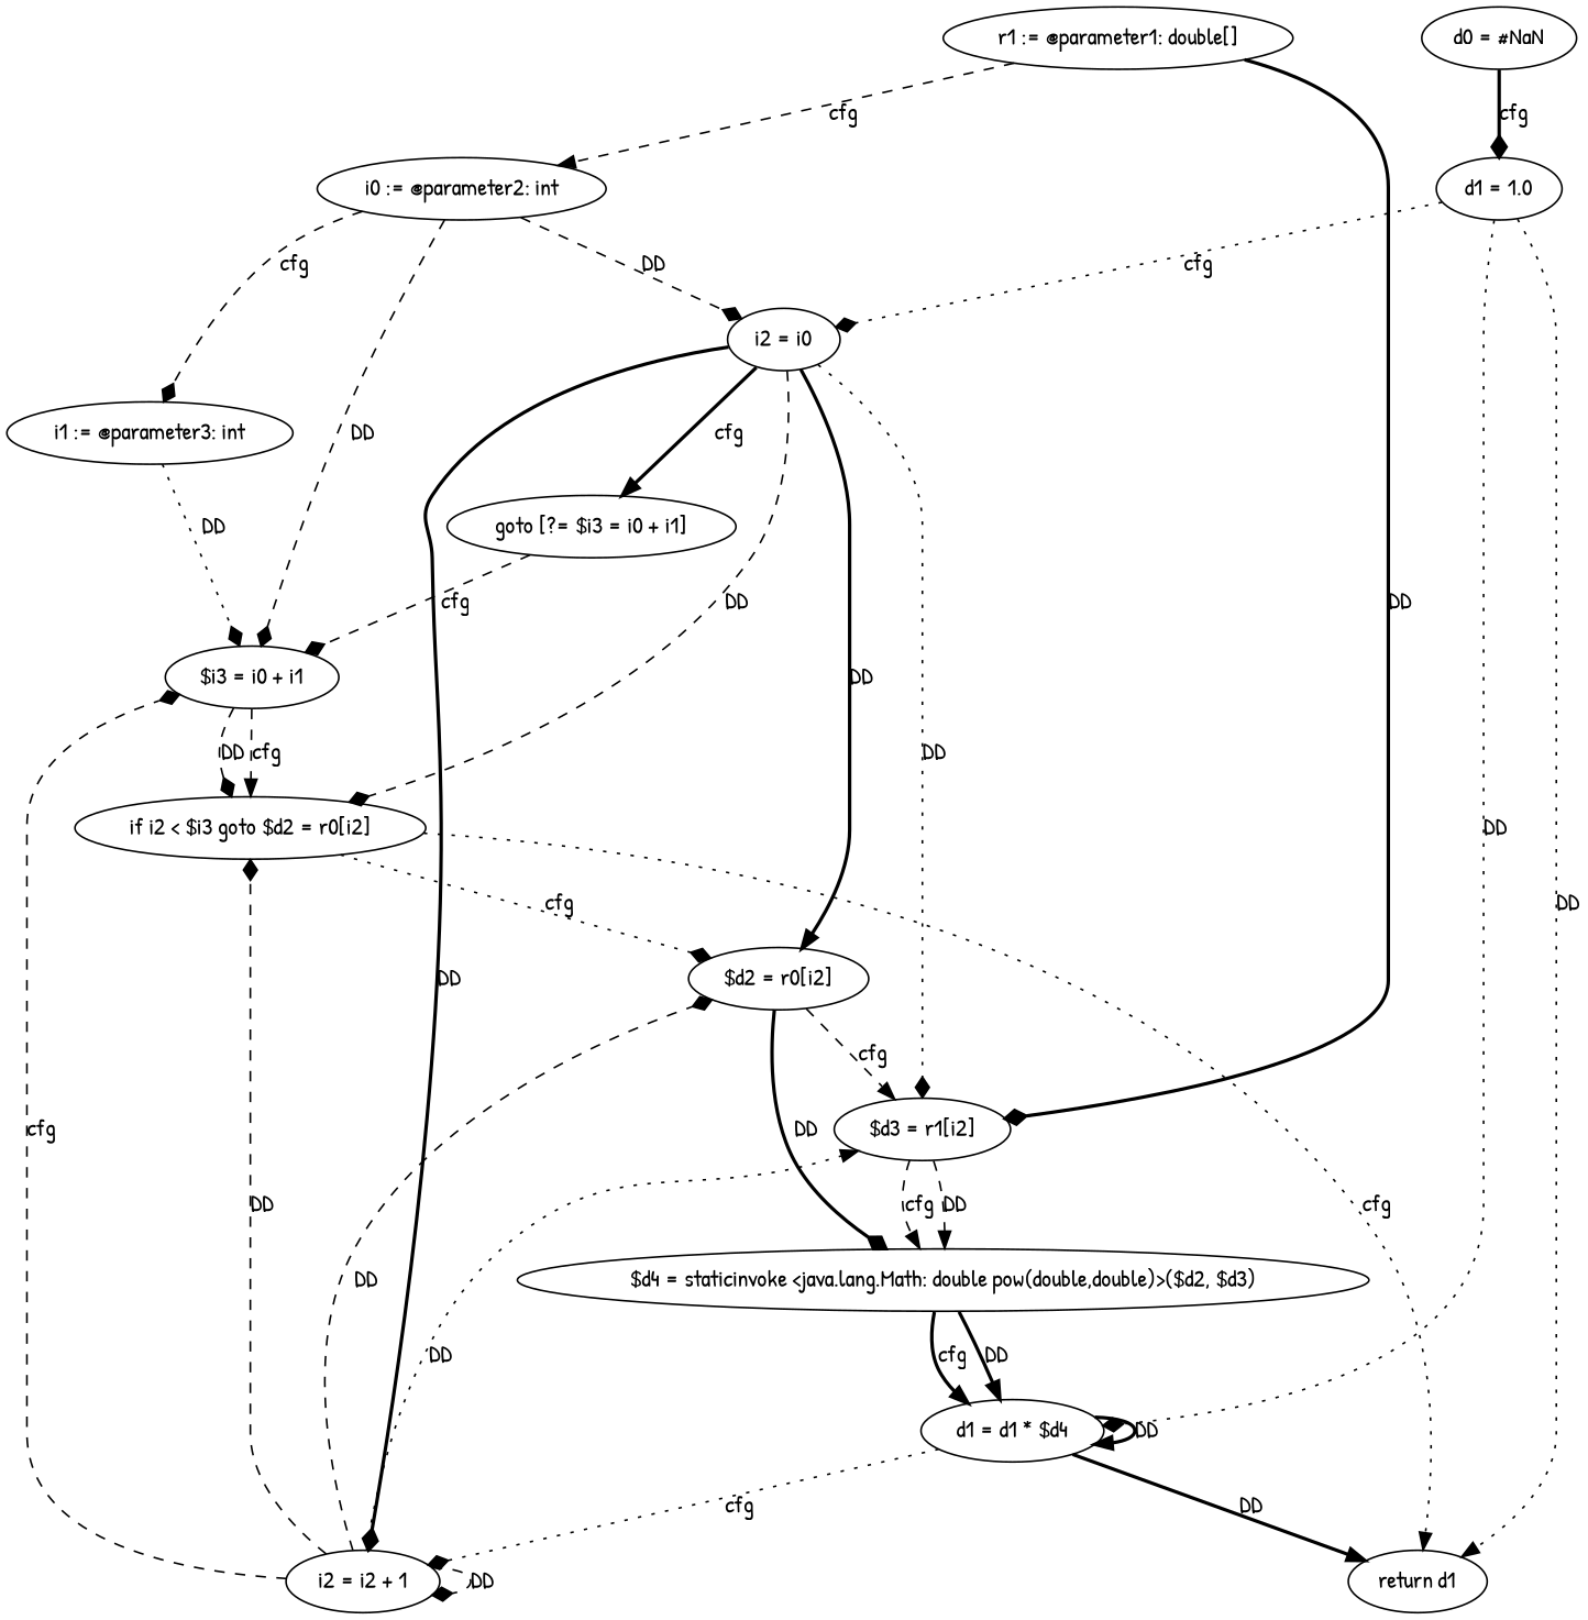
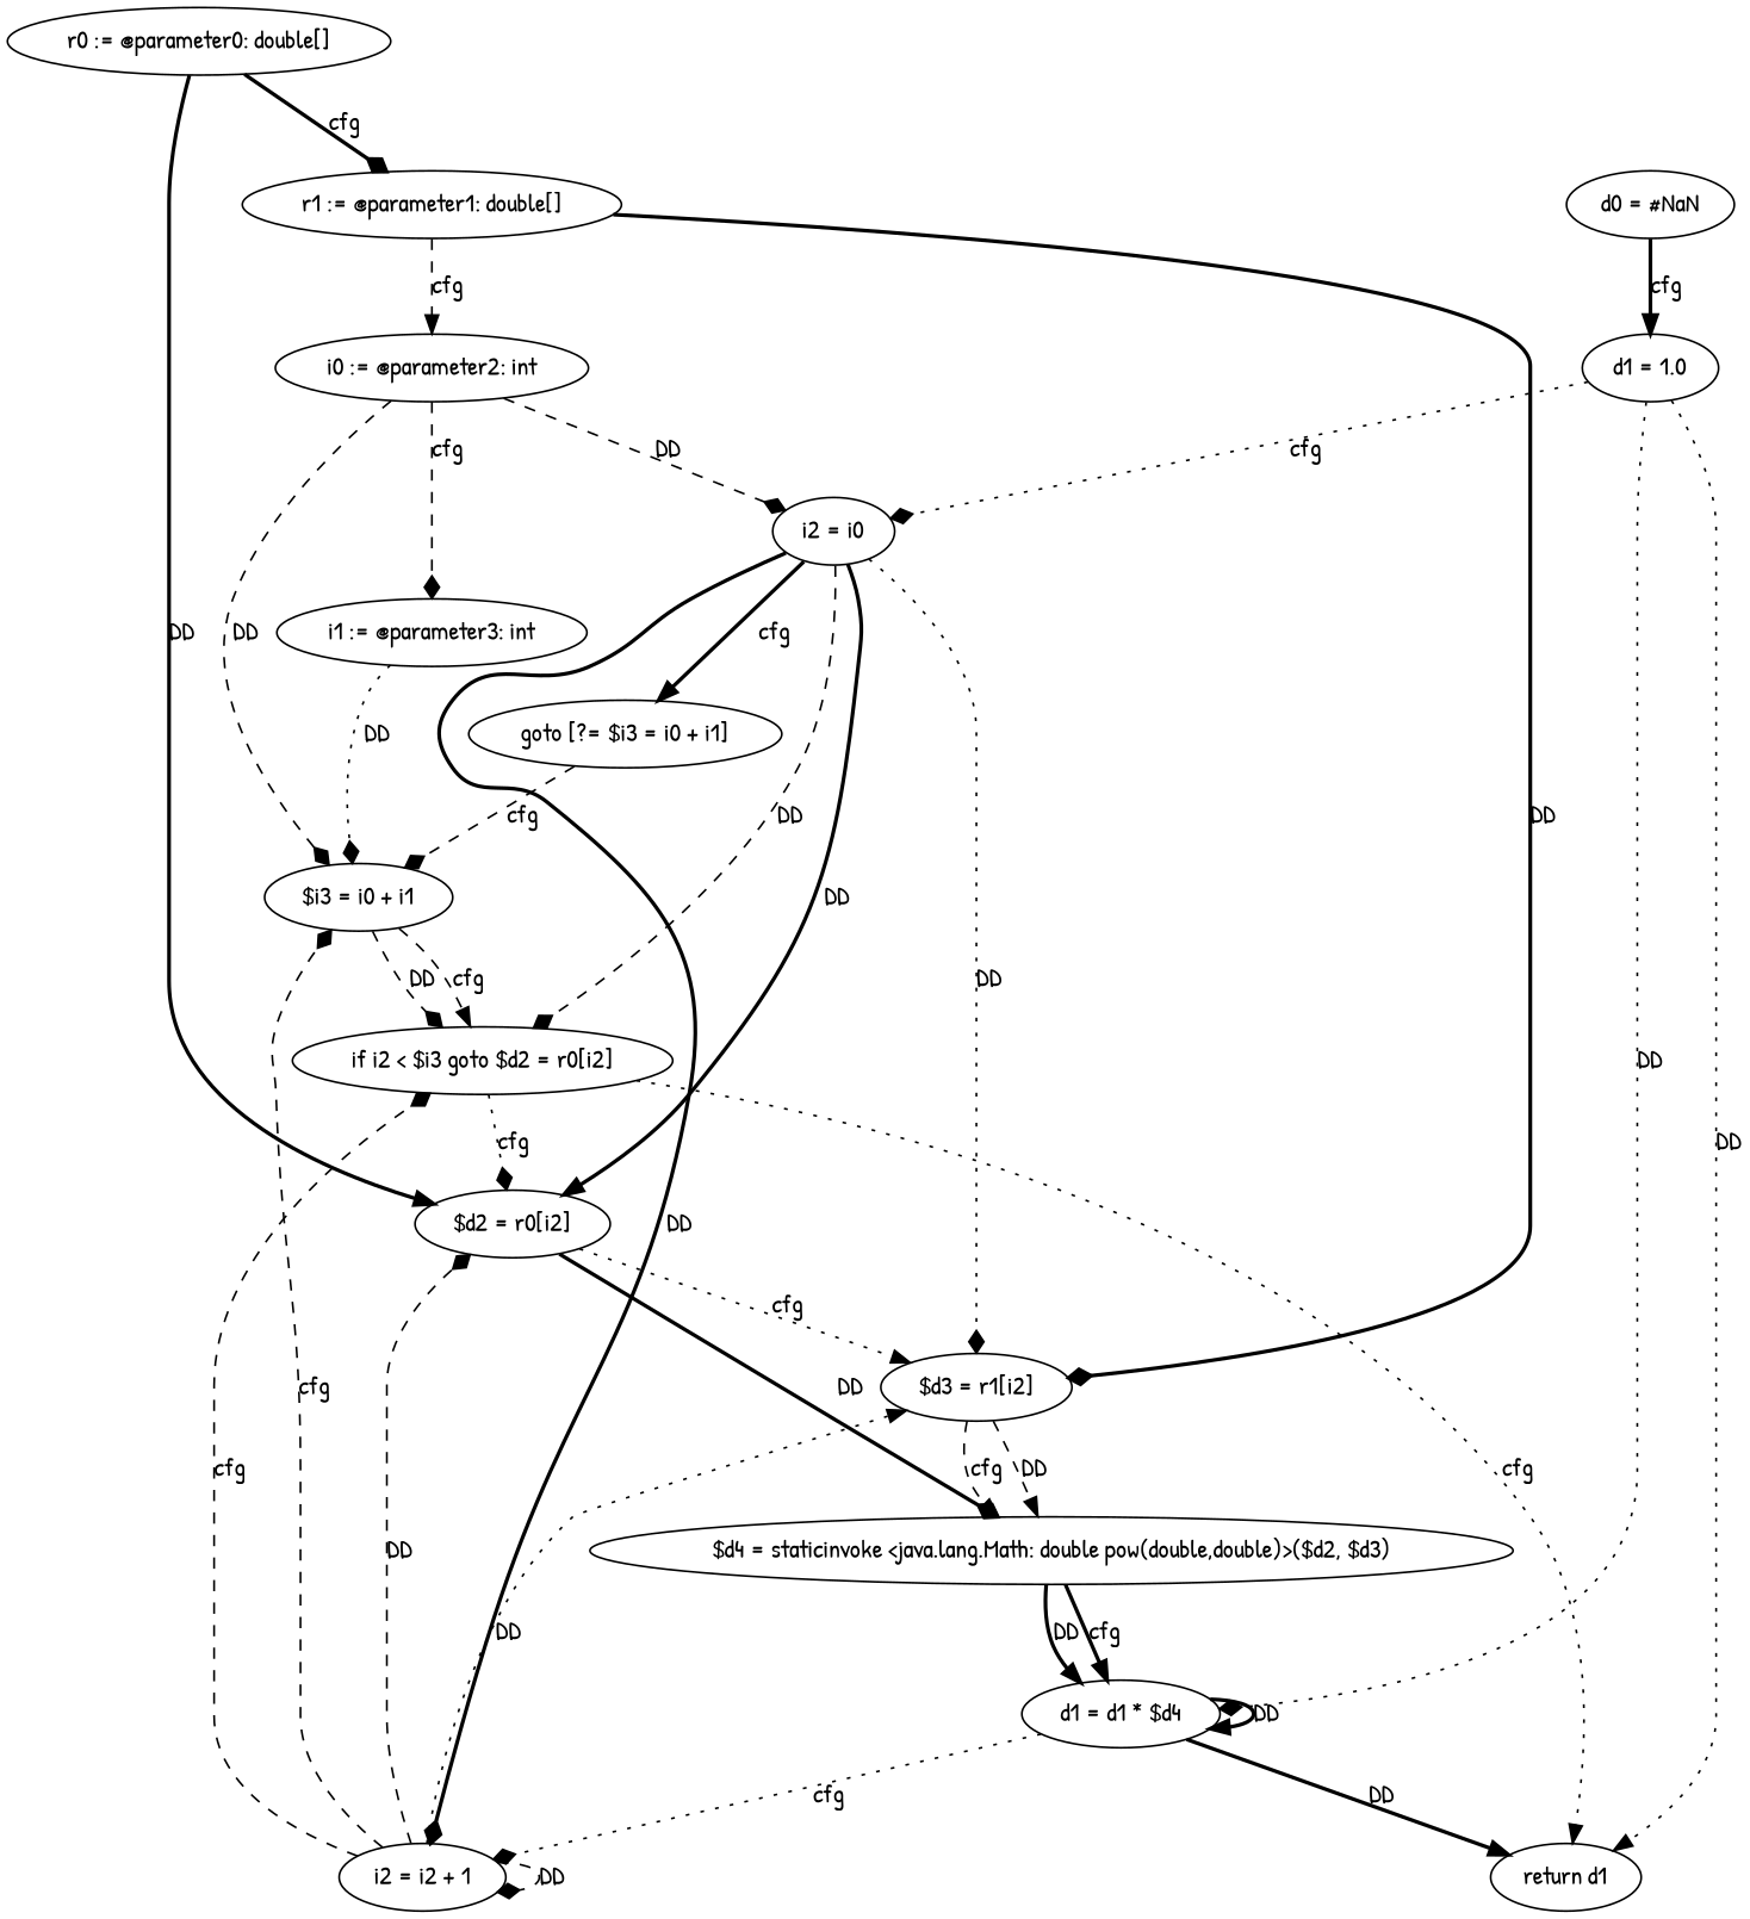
  digraph {
    fontname="Patrick Hand"
    node [fontname="Patrick Hand"]
    edge [arrowhead=diamond fontname="Patrick Hand" style=dashed]
+   n1 [label="r0 := @parameter0: double[]"]
    n2 [label="r1 := @parameter1: double[]"]
    n3 [label="$d2 = r0[i2]"]
    n4 [label="i0 := @parameter2: int"]
    n5 [label="$d3 = r1[i2]"]
    n6 [label="$d4 = staticinvoke <java.lang.Math: double pow(double,double)>($d2, $d3)"]
    n7 [label="i1 := @parameter3: int"]
    n8 [label="i2 = i0"]
    n9 [label="$i3 = i0 + i1"]
    n10 [label="goto [?= $i3 = i0 + i1]"]
    n11 [label="i2 = i2 + 1"]
    n12 [label="if i2 < $i3 goto $d2 = r0[i2]"]
    n13 [label="d0 = #NaN"]
    n14 [label="d1 = 1.0"]
    n15 [label="d1 = d1 * $d4"]
    n16 [label="return d1"]
+   n1 -> n2 [label=cfg style=bold]
+   n1 -> n3 [arrowhead=normal label=DD style=bold]
    n2 -> n4 [arrowhead=normal label=cfg]
    n2 -> n5 [label=DD style=bold]
-   n3 -> n5 [arrowhead=normal label=cfg]
+   n3 -> n5 [arrowhead=normal label=cfg style=dotted]
    n3 -> n6 [label=DD style=bold]
    n4 -> n7 [label=cfg]
    n4 -> n8 [label=DD]
    n4 -> n9 [label=DD]
    n5 -> n6 [arrowhead=normal label=DD]
    n5 -> n6 [arrowhead=normal label=cfg]
    n6 -> n15 [arrowhead=normal label=DD style=bold]
    n6 -> n15 [arrowhead=normal label=cfg style=bold]
    n7 -> n9 [label=DD style=dotted]
    n8 -> n3 [arrowhead=normal label=DD style=bold]
    n8 -> n5 [label=DD style=dotted]
    n8 -> n10 [arrowhead=normal label=cfg style=bold]
    n8 -> n11 [label=DD style=bold]
    n8 -> n12 [label=DD]
    n9 -> n12 [label=DD]
    n9 -> n12 [arrowhead=normal label=cfg]
    n10 -> n9 [label=cfg]
    n11 -> n3 [label=DD]
    n11 -> n5 [arrowhead=normal label=DD style=dotted]
    n11 -> n9 [label=cfg]
    n11 -> n11 [label=DD]
-   n11 -> n12 [label=DD]
+   n11 -> n12 [label=cfg]
    n12 -> n3 [label=cfg style=dotted]
    n12 -> n16 [arrowhead=normal label=cfg style=dotted]
-   n13 -> n14 [label=cfg style=bold]
+   n13 -> n14 [arrowhead=normal label=cfg style=bold]
    n14 -> n8 [label=cfg style=dotted]
    n14 -> n15 [label=DD style=dotted]
    n14 -> n16 [arrowhead=normal label=DD style=dotted]
    n15 -> n11 [label=cfg style=dotted]
    n15 -> n15 [arrowhead=normal label=DD style=bold]
    n15 -> n16 [arrowhead=normal label=DD style=bold]
  }
